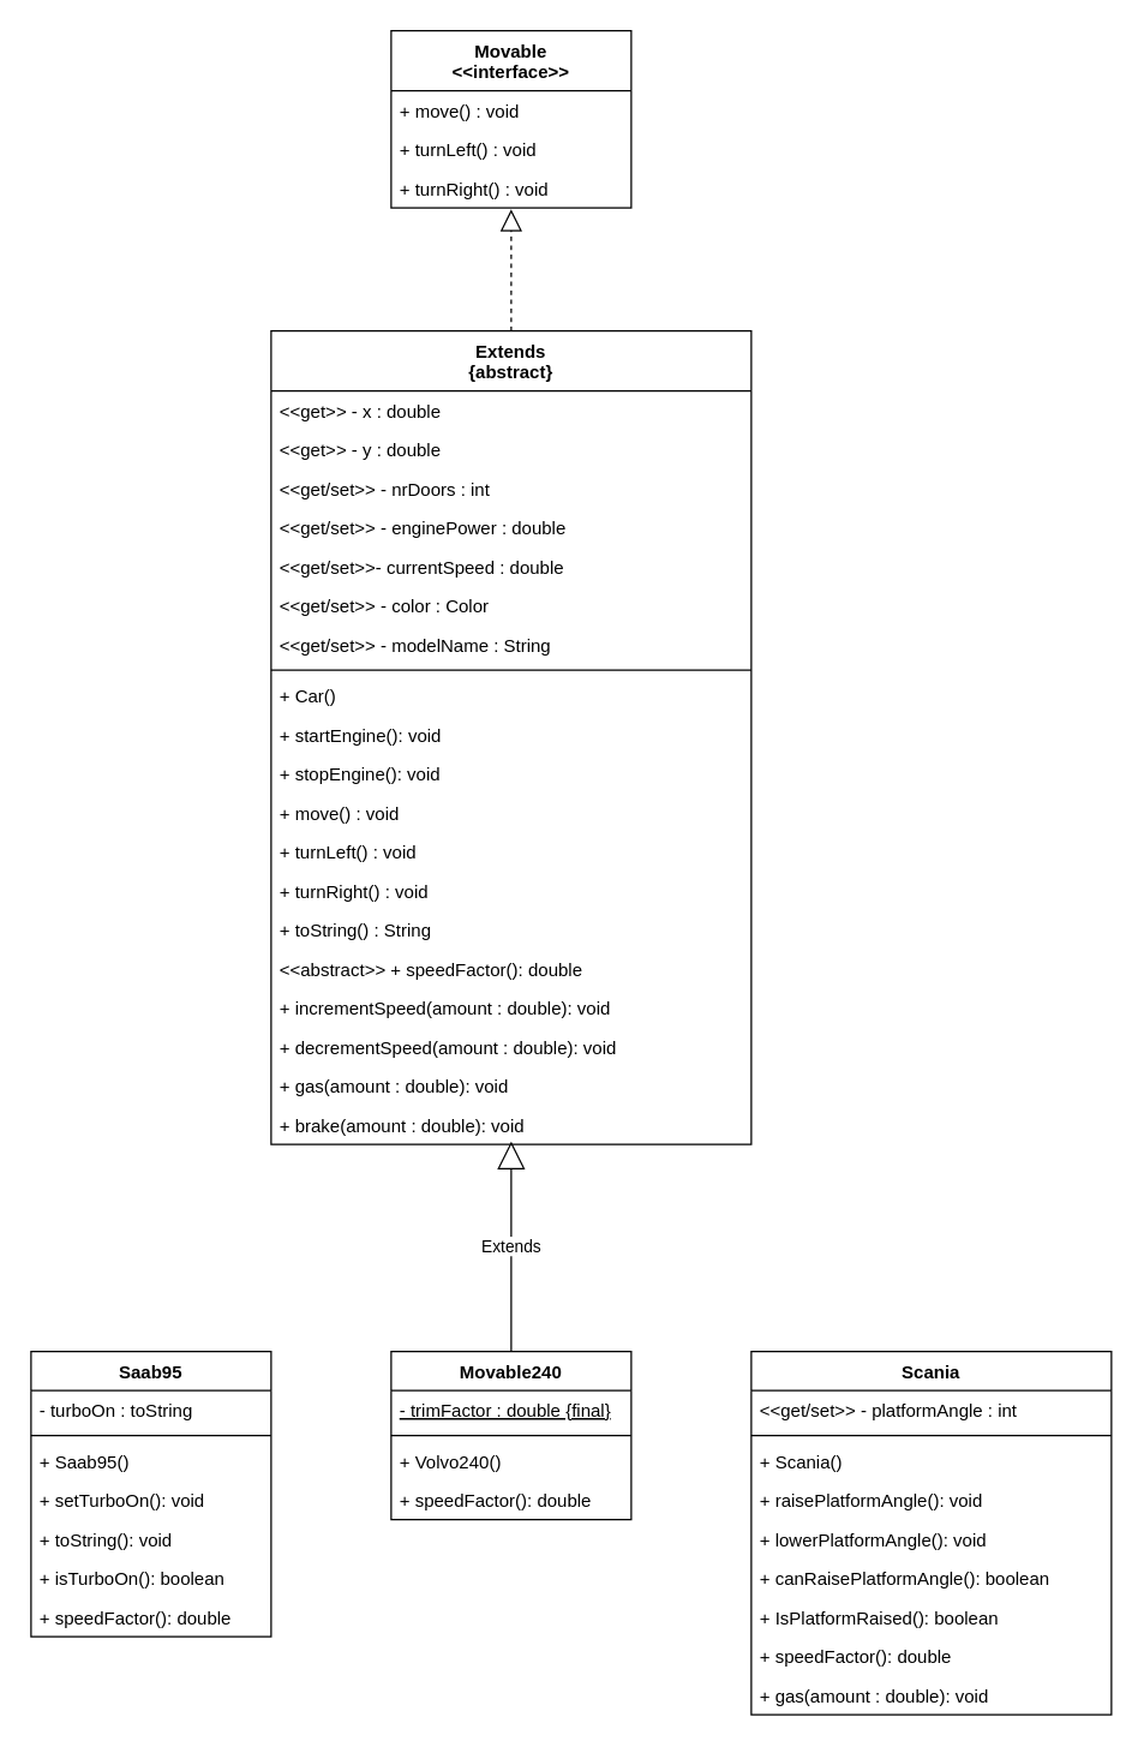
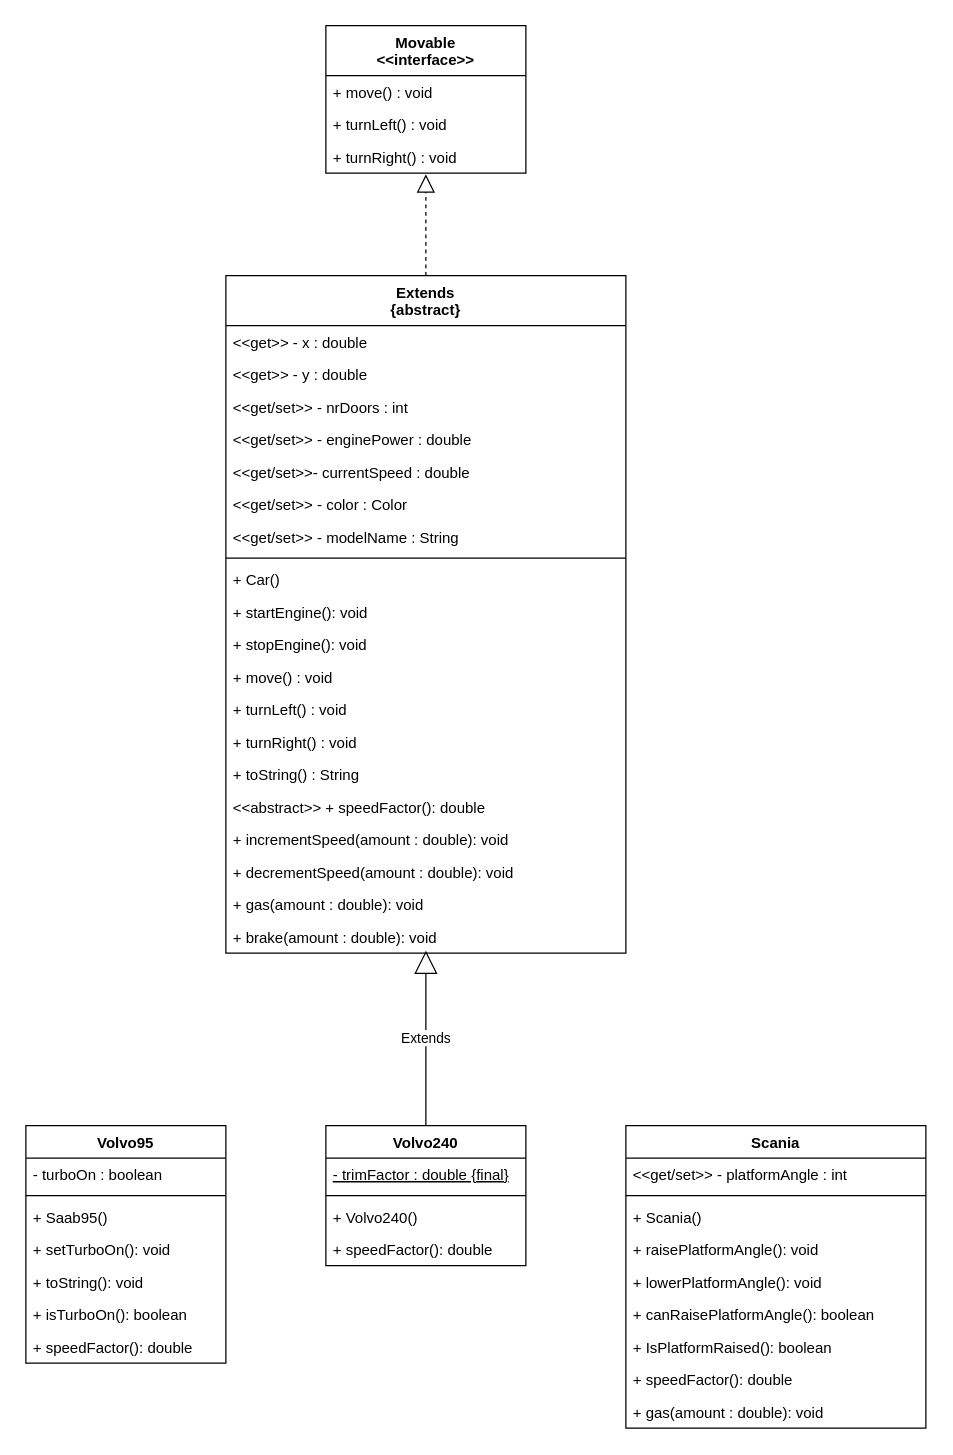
  <mxCell id="0" />
  <mxCell id="1" parent="0" />
  <mxCell id="2" value="Movable&#10;&lt;&lt;interface&gt;&gt;" style="swimlane;fontStyle=1;childLayout=stackLayout;horizontal=1;startSize=40;fillColor=none;horizontalStack=0;resizeParent=1;resizeParentMax=0;resizeLast=0;collapsible=1;marginBottom=0;" parent="1" vertex="1"><mxGeometry x="260" width="160" height="118" as="geometry" y="20" /></mxCell>
  <mxCell id="3" value="+ move() : void" style="text;strokeColor=none;fillColor=none;align=left;verticalAlign=top;spacingLeft=4;spacingRight=4;overflow=hidden;rotatable=0;points=[[0,0.5],[1,0.5]];portConstraint=eastwest;" parent="2" vertex="1"><mxGeometry y="40" width="160" height="26" as="geometry" /></mxCell>
  <mxCell id="4" value="+ turnLeft() : void" style="text;strokeColor=none;fillColor=none;align=left;verticalAlign=top;spacingLeft=4;spacingRight=4;overflow=hidden;rotatable=0;points=[[0,0.5],[1,0.5]];portConstraint=eastwest;" parent="2" vertex="1"><mxGeometry y="66" width="160" height="26" as="geometry" /></mxCell>
  <mxCell id="5" value="+ turnRight() : void" style="text;strokeColor=none;fillColor=none;align=left;verticalAlign=top;spacingLeft=4;spacingRight=4;overflow=hidden;rotatable=0;points=[[0,0.5],[1,0.5]];portConstraint=eastwest;" parent="2" vertex="1"><mxGeometry y="92" width="160" height="26" as="geometry" /></mxCell>
  <mxCell id="6" value="Extends&#10;{abstract}&#10;" style="swimlane;fontStyle=1;align=center;verticalAlign=top;childLayout=stackLayout;horizontal=1;startSize=40;horizontalStack=0;resizeParent=1;resizeParentMax=0;resizeLast=0;collapsible=1;marginBottom=0;" parent="1" vertex="1"><mxGeometry x="180" y="220" width="320" height="542" as="geometry" /></mxCell>
  <mxCell id="7" value="&lt;&lt;get&gt;&gt; - x : double" style="text;strokeColor=none;fillColor=none;align=left;verticalAlign=top;spacingLeft=4;spacingRight=4;overflow=hidden;rotatable=0;points=[[0,0.5],[1,0.5]];portConstraint=eastwest;" parent="6" vertex="1"><mxGeometry y="40" width="320" height="26" as="geometry" /></mxCell>
  <mxCell id="8" value="&lt;&lt;get&gt;&gt; - y : double" style="text;strokeColor=none;fillColor=none;align=left;verticalAlign=top;spacingLeft=4;spacingRight=4;overflow=hidden;rotatable=0;points=[[0,0.5],[1,0.5]];portConstraint=eastwest;" parent="6" vertex="1"><mxGeometry y="66" width="320" height="26" as="geometry" /></mxCell>
  <mxCell id="9" value="&lt;&lt;get/set&gt;&gt; - nrDoors : int" style="text;strokeColor=none;fillColor=none;align=left;verticalAlign=top;spacingLeft=4;spacingRight=4;overflow=hidden;rotatable=0;points=[[0,0.5],[1,0.5]];portConstraint=eastwest;" parent="6" vertex="1"><mxGeometry y="92" width="320" height="26" as="geometry" /></mxCell>
  <mxCell id="10" value="&lt;&lt;get/set&gt;&gt; - enginePower : double" style="text;strokeColor=none;fillColor=none;align=left;verticalAlign=top;spacingLeft=4;spacingRight=4;overflow=hidden;rotatable=0;points=[[0,0.5],[1,0.5]];portConstraint=eastwest;" parent="6" vertex="1"><mxGeometry y="118" width="320" height="26" as="geometry" /></mxCell>
  <mxCell id="11" value="&lt;&lt;get/set&gt;&gt;- currentSpeed : double" style="text;strokeColor=none;fillColor=none;align=left;verticalAlign=top;spacingLeft=4;spacingRight=4;overflow=hidden;rotatable=0;points=[[0,0.5],[1,0.5]];portConstraint=eastwest;" parent="6" vertex="1"><mxGeometry y="144" width="320" height="26" as="geometry" /></mxCell>
  <mxCell id="12" value="&lt;&lt;get/set&gt;&gt; - color : Color" style="text;strokeColor=none;fillColor=none;align=left;verticalAlign=top;spacingLeft=4;spacingRight=4;overflow=hidden;rotatable=0;points=[[0,0.5],[1,0.5]];portConstraint=eastwest;" parent="6" vertex="1"><mxGeometry y="170" width="320" height="26" as="geometry" /></mxCell>
  <mxCell id="13" value="&lt;&lt;get/set&gt;&gt; - modelName : String" style="text;strokeColor=none;fillColor=none;align=left;verticalAlign=top;spacingLeft=4;spacingRight=4;overflow=hidden;rotatable=0;points=[[0,0.5],[1,0.5]];portConstraint=eastwest;" parent="6" vertex="1"><mxGeometry y="196" width="320" height="26" as="geometry" /></mxCell>
  <mxCell id="14" value="" style="line;strokeWidth=1;fillColor=none;align=left;verticalAlign=middle;spacingTop=-1;spacingLeft=3;spacingRight=3;rotatable=0;labelPosition=right;points=[];portConstraint=eastwest;" parent="6" vertex="1"><mxGeometry y="222" width="320" height="8" as="geometry" /></mxCell>
  <mxCell id="15" value="+ Car()" style="text;strokeColor=none;fillColor=none;align=left;verticalAlign=top;spacingLeft=4;spacingRight=4;overflow=hidden;rotatable=0;points=[[0,0.5],[1,0.5]];portConstraint=eastwest;" parent="6" vertex="1"><mxGeometry y="230" width="320" height="26" as="geometry" /></mxCell>
  <mxCell id="16" value="+ startEngine(): void" style="text;strokeColor=none;fillColor=none;align=left;verticalAlign=top;spacingLeft=4;spacingRight=4;overflow=hidden;rotatable=0;points=[[0,0.5],[1,0.5]];portConstraint=eastwest;" parent="6" vertex="1"><mxGeometry y="256" width="320" height="26" as="geometry" /></mxCell>
  <mxCell id="17" value="+ stopEngine(): void" style="text;strokeColor=none;fillColor=none;align=left;verticalAlign=top;spacingLeft=4;spacingRight=4;overflow=hidden;rotatable=0;points=[[0,0.5],[1,0.5]];portConstraint=eastwest;" parent="6" vertex="1"><mxGeometry y="282" width="320" height="26" as="geometry" /></mxCell>
  <mxCell id="18" value="+ move() : void" style="text;strokeColor=none;fillColor=none;align=left;verticalAlign=top;spacingLeft=4;spacingRight=4;overflow=hidden;rotatable=0;points=[[0,0.5],[1,0.5]];portConstraint=eastwest;" parent="6" vertex="1"><mxGeometry y="308" width="320" height="26" as="geometry" /></mxCell>
  <mxCell id="19" value="+ turnLeft() : void" style="text;strokeColor=none;fillColor=none;align=left;verticalAlign=top;spacingLeft=4;spacingRight=4;overflow=hidden;rotatable=0;points=[[0,0.5],[1,0.5]];portConstraint=eastwest;" parent="6" vertex="1"><mxGeometry y="334" width="320" height="26" as="geometry" /></mxCell>
  <mxCell id="20" value="+ turnRight() : void" style="text;strokeColor=none;fillColor=none;align=left;verticalAlign=top;spacingLeft=4;spacingRight=4;overflow=hidden;rotatable=0;points=[[0,0.5],[1,0.5]];portConstraint=eastwest;" parent="6" vertex="1"><mxGeometry y="360" width="320" height="26" as="geometry" /></mxCell>
  <mxCell id="21" value="+ toString() : String" style="text;strokeColor=none;fillColor=none;align=left;verticalAlign=top;spacingLeft=4;spacingRight=4;overflow=hidden;rotatable=0;points=[[0,0.5],[1,0.5]];portConstraint=eastwest;" parent="6" vertex="1"><mxGeometry y="386" width="320" height="26" as="geometry" /></mxCell>
  <mxCell id="22" value="&lt;&lt;abstract&gt;&gt; + speedFactor(): double" style="text;strokeColor=none;fillColor=none;align=left;verticalAlign=top;spacingLeft=4;spacingRight=4;overflow=hidden;rotatable=0;points=[[0,0.5],[1,0.5]];portConstraint=eastwest;" parent="6" vertex="1"><mxGeometry y="412" width="320" height="26" as="geometry" /></mxCell>
  <mxCell id="23" value="+ incrementSpeed(amount : double): void" style="text;strokeColor=none;fillColor=none;align=left;verticalAlign=top;spacingLeft=4;spacingRight=4;overflow=hidden;rotatable=0;points=[[0,0.5],[1,0.5]];portConstraint=eastwest;" parent="6" vertex="1"><mxGeometry y="438" width="320" height="26" as="geometry" /></mxCell>
  <mxCell id="24" value="+ decrementSpeed(amount : double): void" style="text;strokeColor=none;fillColor=none;align=left;verticalAlign=top;spacingLeft=4;spacingRight=4;overflow=hidden;rotatable=0;points=[[0,0.5],[1,0.5]];portConstraint=eastwest;" parent="6" vertex="1"><mxGeometry y="464" width="320" height="26" as="geometry" /></mxCell>
  <mxCell id="25" value="+ gas(amount : double): void" style="text;strokeColor=none;fillColor=none;align=left;verticalAlign=top;spacingLeft=4;spacingRight=4;overflow=hidden;rotatable=0;points=[[0,0.5],[1,0.5]];portConstraint=eastwest;" parent="6" vertex="1"><mxGeometry y="490" width="320" height="26" as="geometry" /></mxCell>
  <mxCell id="26" value="+ brake(amount : double): void" style="text;strokeColor=none;fillColor=none;align=left;verticalAlign=top;spacingLeft=4;spacingRight=4;overflow=hidden;rotatable=0;points=[[0,0.5],[1,0.5]];portConstraint=eastwest;" parent="6" vertex="1"><mxGeometry y="516" width="320" height="26" as="geometry" /></mxCell>
  <mxCell id="27" value="" style="endArrow=block;dashed=1;endFill=0;endSize=12;html=1;entryX=0.5;entryY=1.038;entryDx=0;entryDy=0;entryPerimeter=0;" parent="1" source="6" target="5" edge="1"><mxGeometry width="160" relative="1" as="geometry"><mxPoint x="520" y="300" as="sourcePoint" /><mxPoint x="680" y="300" as="targetPoint" /></mxGeometry></mxCell>
- <mxCell id="28" value="Saab95" style="swimlane;fontStyle=1;align=center;verticalAlign=top;childLayout=stackLayout;horizontal=1;startSize=26;horizontalStack=0;resizeParent=1;resizeParentMax=0;resizeLast=0;collapsible=1;marginBottom=0;" parent="1" vertex="1"><mxGeometry x="20" y="900" width="160" height="190" as="geometry" /></mxCell>
- <mxCell id="29" value="- turboOn : toString" style="text;strokeColor=none;fillColor=none;align=left;verticalAlign=top;spacingLeft=4;spacingRight=4;overflow=hidden;rotatable=0;points=[[0,0.5],[1,0.5]];portConstraint=eastwest;fontStyle=0" parent="28" vertex="1"><mxGeometry y="26" width="160" height="26" as="geometry" /></mxCell>
+ <mxCell id="28" value="Volvo95" style="swimlane;fontStyle=1;align=center;verticalAlign=top;childLayout=stackLayout;horizontal=1;startSize=26;horizontalStack=0;resizeParent=1;resizeParentMax=0;resizeLast=0;collapsible=1;marginBottom=0;" parent="1" vertex="1"><mxGeometry x="20" y="900" width="160" height="190" as="geometry" /></mxCell>
+ <mxCell id="29" value="- turboOn : boolean" style="text;strokeColor=none;fillColor=none;align=left;verticalAlign=top;spacingLeft=4;spacingRight=4;overflow=hidden;rotatable=0;points=[[0,0.5],[1,0.5]];portConstraint=eastwest;fontStyle=0" parent="28" vertex="1"><mxGeometry y="26" width="160" height="26" as="geometry" /></mxCell>
  <mxCell id="30" value="" style="line;strokeWidth=1;fillColor=none;align=left;verticalAlign=middle;spacingTop=-1;spacingLeft=3;spacingRight=3;rotatable=0;labelPosition=right;points=[];portConstraint=eastwest;" parent="28" vertex="1"><mxGeometry y="52" width="160" height="8" as="geometry" /></mxCell>
  <mxCell id="31" value="+ Saab95()" style="text;strokeColor=none;fillColor=none;align=left;verticalAlign=top;spacingLeft=4;spacingRight=4;overflow=hidden;rotatable=0;points=[[0,0.5],[1,0.5]];portConstraint=eastwest;" parent="28" vertex="1"><mxGeometry y="60" width="160" height="26" as="geometry" /></mxCell>
  <mxCell id="32" value="+ setTurboOn(): void" style="text;strokeColor=none;fillColor=none;align=left;verticalAlign=top;spacingLeft=4;spacingRight=4;overflow=hidden;rotatable=0;points=[[0,0.5],[1,0.5]];portConstraint=eastwest;" parent="28" vertex="1"><mxGeometry y="86" width="160" height="26" as="geometry" /></mxCell>
  <mxCell id="33" value="+ toString(): void" style="text;strokeColor=none;fillColor=none;align=left;verticalAlign=top;spacingLeft=4;spacingRight=4;overflow=hidden;rotatable=0;points=[[0,0.5],[1,0.5]];portConstraint=eastwest;" parent="28" vertex="1"><mxGeometry y="112" width="160" height="26" as="geometry" /></mxCell>
  <mxCell id="34" value="+ isTurboOn(): boolean" style="text;strokeColor=none;fillColor=none;align=left;verticalAlign=top;spacingLeft=4;spacingRight=4;overflow=hidden;rotatable=0;points=[[0,0.5],[1,0.5]];portConstraint=eastwest;" parent="28" vertex="1"><mxGeometry y="138" width="160" height="26" as="geometry" /></mxCell>
  <mxCell id="35" value="+ speedFactor(): double" style="text;strokeColor=none;fillColor=none;align=left;verticalAlign=top;spacingLeft=4;spacingRight=4;overflow=hidden;rotatable=0;points=[[0,0.5],[1,0.5]];portConstraint=eastwest;" parent="28" vertex="1"><mxGeometry y="164" width="160" height="26" as="geometry" /></mxCell>
- <mxCell id="36" value="Movable240" style="swimlane;fontStyle=1;align=center;verticalAlign=top;childLayout=stackLayout;horizontal=1;startSize=26;horizontalStack=0;resizeParent=1;resizeParentMax=0;resizeLast=0;collapsible=1;marginBottom=0;" parent="1" vertex="1"><mxGeometry x="260" y="900" width="160" height="112" as="geometry" /></mxCell>
+ <mxCell id="36" value="Volvo240" style="swimlane;fontStyle=1;align=center;verticalAlign=top;childLayout=stackLayout;horizontal=1;startSize=26;horizontalStack=0;resizeParent=1;resizeParentMax=0;resizeLast=0;collapsible=1;marginBottom=0;" parent="1" vertex="1"><mxGeometry x="260" y="900" width="160" height="112" as="geometry" /></mxCell>
  <mxCell id="37" value="- trimFactor : double {final}" style="text;strokeColor=none;fillColor=none;align=left;verticalAlign=top;spacingLeft=4;spacingRight=4;overflow=hidden;rotatable=0;points=[[0,0.5],[1,0.5]];portConstraint=eastwest;fontStyle=4" parent="36" vertex="1"><mxGeometry y="26" width="160" height="26" as="geometry" /></mxCell>
  <mxCell id="38" value="" style="line;strokeWidth=1;fillColor=none;align=left;verticalAlign=middle;spacingTop=-1;spacingLeft=3;spacingRight=3;rotatable=0;labelPosition=right;points=[];portConstraint=eastwest;" parent="36" vertex="1"><mxGeometry y="52" width="160" height="8" as="geometry" /></mxCell>
  <mxCell id="39" value="+ Volvo240()" style="text;strokeColor=none;fillColor=none;align=left;verticalAlign=top;spacingLeft=4;spacingRight=4;overflow=hidden;rotatable=0;points=[[0,0.5],[1,0.5]];portConstraint=eastwest;" parent="36" vertex="1"><mxGeometry y="60" width="160" height="26" as="geometry" /></mxCell>
  <mxCell id="40" value="+ speedFactor(): double" style="text;strokeColor=none;fillColor=none;align=left;verticalAlign=top;spacingLeft=4;spacingRight=4;overflow=hidden;rotatable=0;points=[[0,0.5],[1,0.5]];portConstraint=eastwest;" parent="36" vertex="1"><mxGeometry y="86" width="160" height="26" as="geometry" /></mxCell>
  <mxCell id="41" value="Extends" style="endArrow=block;endSize=16;endFill=0;html=1;exitX=0.5;exitY=0;exitDx=0;exitDy=0;" parent="1" source="36" edge="1"><mxGeometry width="160" relative="1" as="geometry"><mxPoint x="380" y="870" as="sourcePoint" /><mxPoint x="340" y="760" as="targetPoint" /></mxGeometry></mxCell>
  <mxCell id="42" value="Scania" style="swimlane;fontStyle=1;align=center;verticalAlign=top;childLayout=stackLayout;horizontal=1;startSize=26;horizontalStack=0;resizeParent=1;resizeParentMax=0;resizeLast=0;collapsible=1;marginBottom=0;" vertex="1" parent="1"><mxGeometry x="500" y="900" width="240" height="242" as="geometry" /></mxCell>
  <mxCell id="43" value="&lt;&lt;get/set&gt;&gt; - platformAngle : int&#10;" style="text;strokeColor=none;fillColor=none;align=left;verticalAlign=top;spacingLeft=4;spacingRight=4;overflow=hidden;rotatable=0;points=[[0,0.5],[1,0.5]];portConstraint=eastwest;fontStyle=0" vertex="1" parent="42"><mxGeometry y="26" width="240" height="26" as="geometry" /></mxCell>
  <mxCell id="44" value="" style="line;strokeWidth=1;fillColor=none;align=left;verticalAlign=middle;spacingTop=-1;spacingLeft=3;spacingRight=3;rotatable=0;labelPosition=right;points=[];portConstraint=eastwest;" vertex="1" parent="42"><mxGeometry y="52" width="240" height="8" as="geometry" /></mxCell>
  <mxCell id="45" value="+ Scania()" style="text;strokeColor=none;fillColor=none;align=left;verticalAlign=top;spacingLeft=4;spacingRight=4;overflow=hidden;rotatable=0;points=[[0,0.5],[1,0.5]];portConstraint=eastwest;" vertex="1" parent="42"><mxGeometry y="60" width="240" height="26" as="geometry" /></mxCell>
  <mxCell id="46" value="+ raisePlatformAngle(): void" style="text;strokeColor=none;fillColor=none;align=left;verticalAlign=top;spacingLeft=4;spacingRight=4;overflow=hidden;rotatable=0;points=[[0,0.5],[1,0.5]];portConstraint=eastwest;" vertex="1" parent="42"><mxGeometry y="86" width="240" height="26" as="geometry" /></mxCell>
  <mxCell id="47" value="+ lowerPlatformAngle(): void" style="text;strokeColor=none;fillColor=none;align=left;verticalAlign=top;spacingLeft=4;spacingRight=4;overflow=hidden;rotatable=0;points=[[0,0.5],[1,0.5]];portConstraint=eastwest;" vertex="1" parent="42"><mxGeometry y="112" width="240" height="26" as="geometry" /></mxCell>
  <mxCell id="48" value="+ canRaisePlatformAngle(): boolean" style="text;strokeColor=none;fillColor=none;align=left;verticalAlign=top;spacingLeft=4;spacingRight=4;overflow=hidden;rotatable=0;points=[[0,0.5],[1,0.5]];portConstraint=eastwest;" vertex="1" parent="42"><mxGeometry y="138" width="240" height="26" as="geometry" /></mxCell>
  <mxCell id="49" value="+ IsPlatformRaised(): boolean" style="text;strokeColor=none;fillColor=none;align=left;verticalAlign=top;spacingLeft=4;spacingRight=4;overflow=hidden;rotatable=0;points=[[0,0.5],[1,0.5]];portConstraint=eastwest;" vertex="1" parent="42"><mxGeometry y="164" width="240" height="26" as="geometry" /></mxCell>
  <mxCell id="50" value="+ speedFactor(): double" style="text;strokeColor=none;fillColor=none;align=left;verticalAlign=top;spacingLeft=4;spacingRight=4;overflow=hidden;rotatable=0;points=[[0,0.5],[1,0.5]];portConstraint=eastwest;" vertex="1" parent="42"><mxGeometry y="190" width="240" height="26" as="geometry" /></mxCell>
  <mxCell id="51" value="+ gas(amount : double): void" style="text;strokeColor=none;fillColor=none;align=left;verticalAlign=top;spacingLeft=4;spacingRight=4;overflow=hidden;rotatable=0;points=[[0,0.5],[1,0.5]];portConstraint=eastwest;" vertex="1" parent="42"><mxGeometry y="216" width="240" height="26" as="geometry" /></mxCell>
